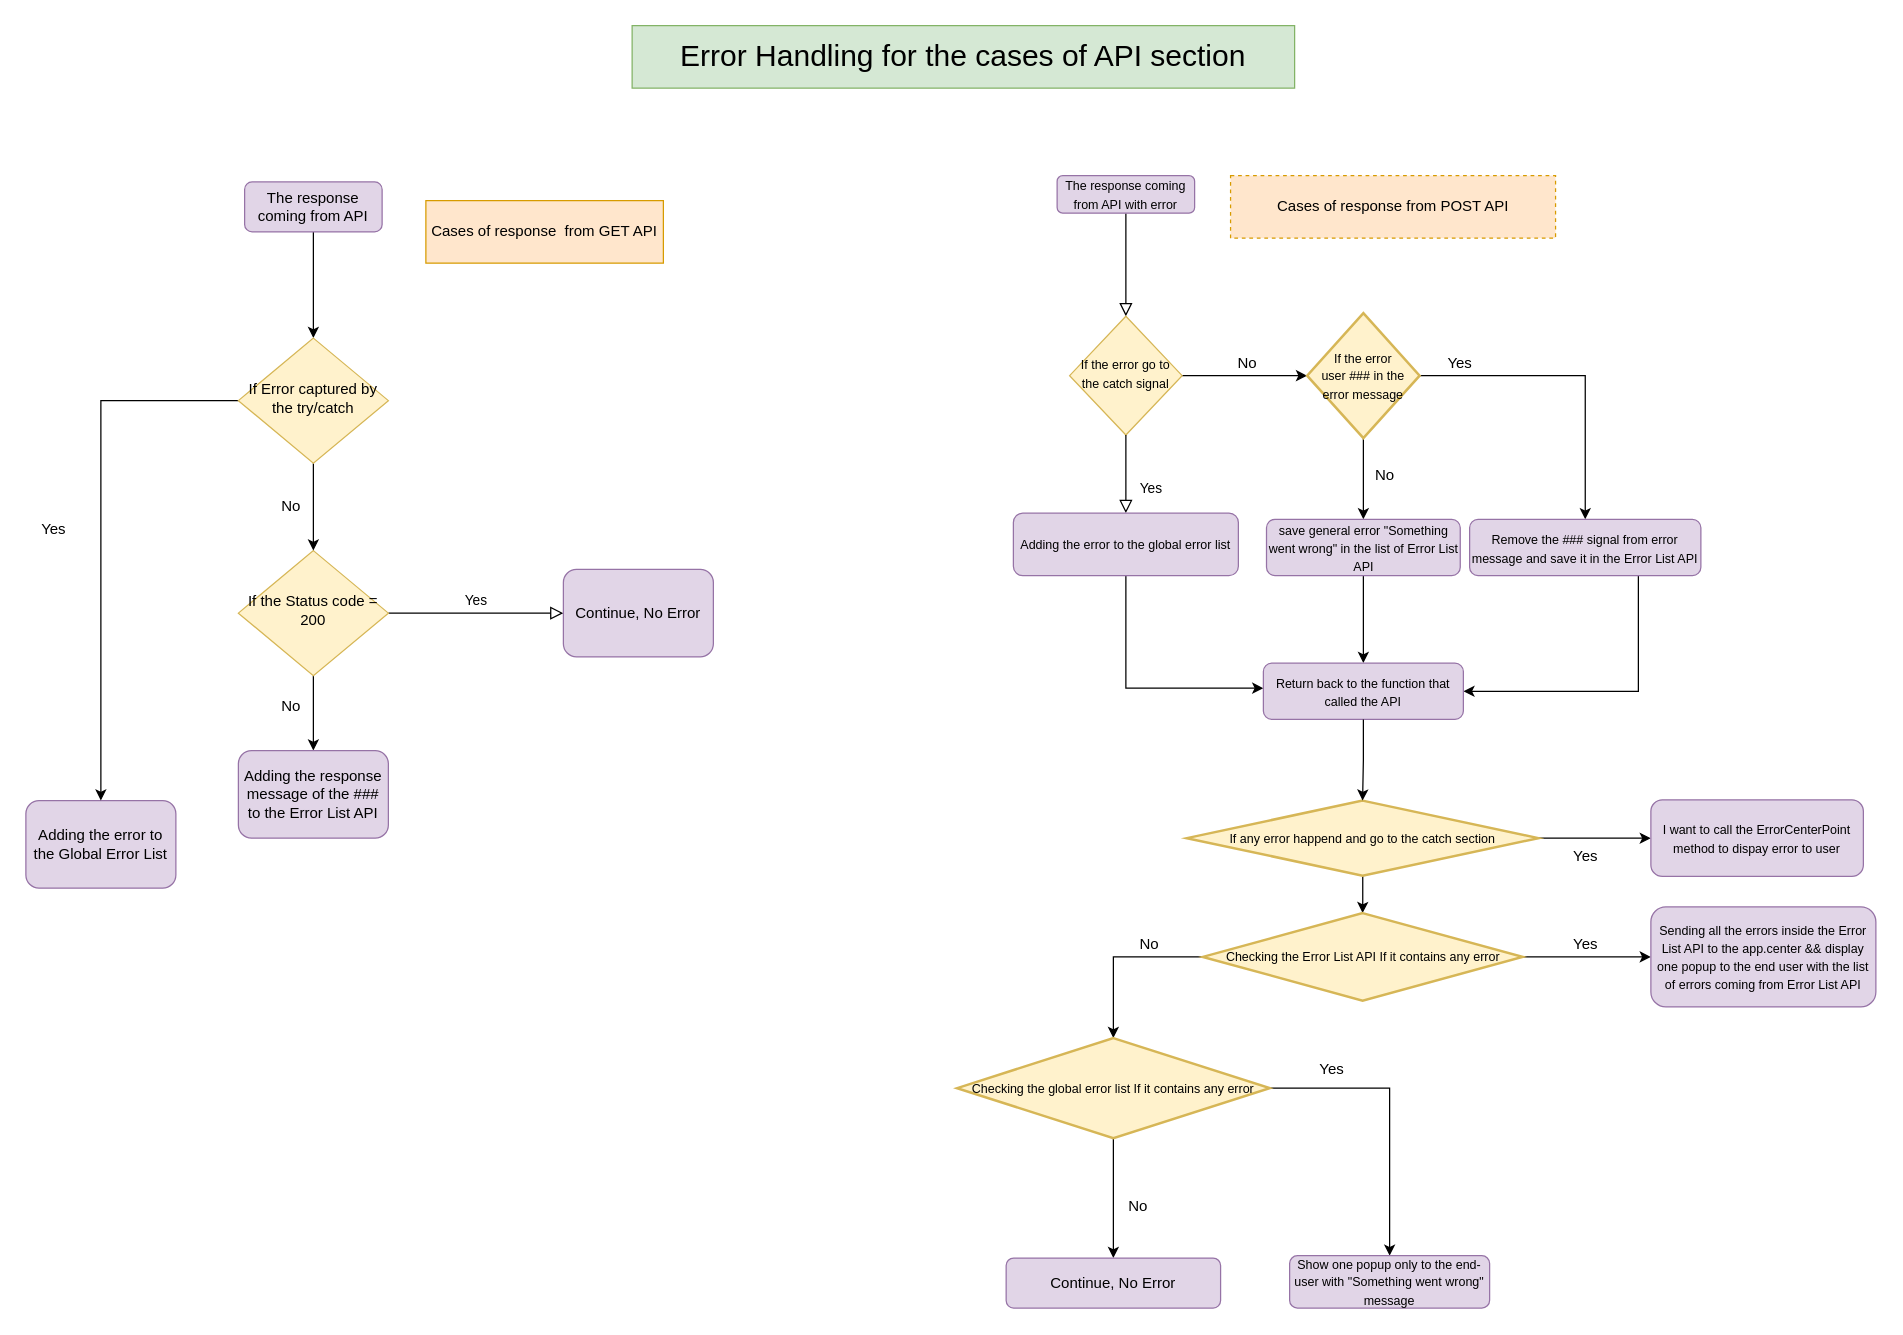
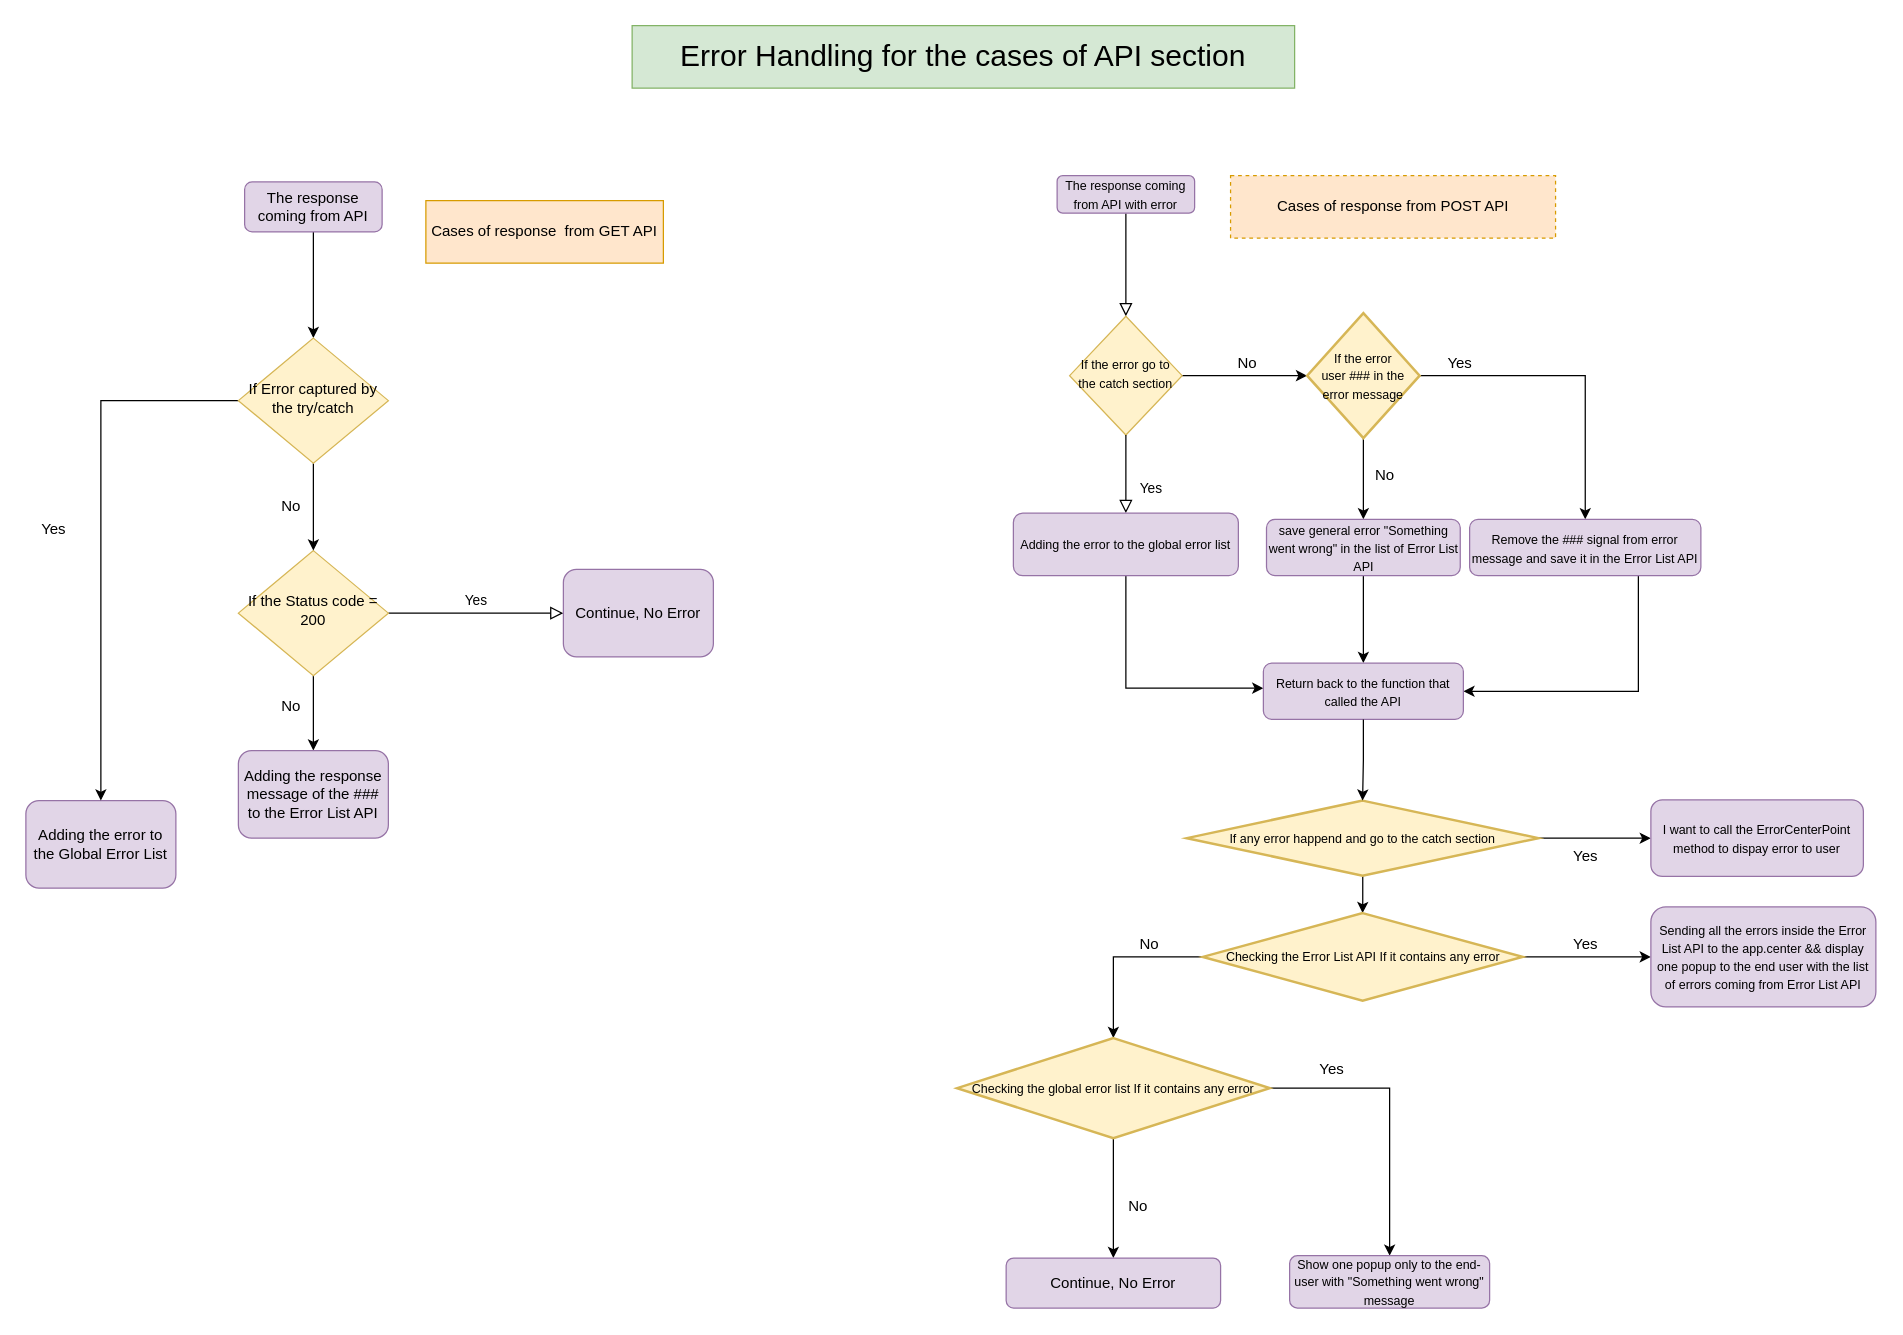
  <mxCell id="0" />
  <mxCell id="1" parent="0" />
  <mxCell id="2" value="" style="edgeStyle=orthogonalEdgeStyle;rounded=0;orthogonalLoop=1;jettySize=auto;html=1;" parent="1" source="3" target="47" edge="1"><mxGeometry relative="1" as="geometry" /></mxCell>
  <mxCell id="3" value="The response coming from API" style="rounded=1;whiteSpace=wrap;html=1;fontSize=12;glass=0;strokeWidth=1;shadow=0;fillColor=#e1d5e7;strokeColor=#9673a6;" parent="1" vertex="1"><mxGeometry x="195" y="145" width="110" height="40" as="geometry" /></mxCell>
  <mxCell id="4" value="Yes" style="edgeStyle=orthogonalEdgeStyle;rounded=0;html=1;jettySize=auto;orthogonalLoop=1;fontSize=11;endArrow=block;endFill=0;endSize=8;strokeWidth=1;shadow=0;labelBackgroundColor=none;" parent="1" source="6" target="7" edge="1"><mxGeometry y="10" relative="1" as="geometry"><mxPoint as="offset" /></mxGeometry></mxCell>
  <mxCell id="5" value="" style="edgeStyle=orthogonalEdgeStyle;rounded=0;orthogonalLoop=1;jettySize=auto;html=1;" parent="1" source="6" target="48" edge="1"><mxGeometry relative="1" as="geometry" /></mxCell>
  <mxCell id="6" value="If the Status code = 200" style="rhombus;whiteSpace=wrap;html=1;shadow=0;fontFamily=Helvetica;fontSize=12;align=center;strokeWidth=1;spacing=6;spacingTop=-4;fillColor=#fff2cc;strokeColor=#d6b656;" parent="1" vertex="1"><mxGeometry x="190" y="440" width="120" height="100" as="geometry" /></mxCell>
  <mxCell id="7" value="Continue, No Error" style="rounded=1;whiteSpace=wrap;html=1;fontSize=12;glass=0;strokeWidth=1;shadow=0;fillColor=#e1d5e7;strokeColor=#9673a6;" parent="1" vertex="1"><mxGeometry x="450" y="455" width="120" height="70" as="geometry" /></mxCell>
  <mxCell id="8" value="Adding the error to the Global Error List" style="rounded=1;whiteSpace=wrap;html=1;fontSize=12;glass=0;strokeWidth=1;shadow=0;fillColor=#e1d5e7;strokeColor=#9673a6;" parent="1" vertex="1"><mxGeometry x="20" y="640" width="120" height="70" as="geometry" /></mxCell>
  <mxCell id="9" value="Cases of response&amp;nbsp; from GET API" style="rounded=0;whiteSpace=wrap;html=1;fillColor=#ffe6cc;strokeColor=#d79b00;" parent="1" vertex="1"><mxGeometry x="340" y="160" width="190" height="50" as="geometry" /></mxCell>
  <mxCell id="10" value="" style="rounded=0;html=1;jettySize=auto;orthogonalLoop=1;fontSize=11;endArrow=block;endFill=0;endSize=8;strokeWidth=1;shadow=0;labelBackgroundColor=none;edgeStyle=orthogonalEdgeStyle;" parent="1" source="11" target="13" edge="1"><mxGeometry relative="1" as="geometry" /></mxCell>
  <mxCell id="11" value="&lt;font style=&quot;font-size: 10px;&quot;&gt;The response coming from API with error&lt;/font&gt;" style="rounded=1;whiteSpace=wrap;html=1;fontSize=12;glass=0;strokeWidth=1;shadow=0;fillColor=#e1d5e7;strokeColor=#9673a6;" parent="1" vertex="1"><mxGeometry x="845" y="140" width="110" height="30" as="geometry" /></mxCell>
  <mxCell id="12" value="" style="edgeStyle=orthogonalEdgeStyle;rounded=0;orthogonalLoop=1;jettySize=auto;html=1;" parent="1" source="13" target="20" edge="1"><mxGeometry relative="1" as="geometry" /></mxCell>
- <mxCell id="13" value="&lt;font style=&quot;font-size: 10px;&quot;&gt;If the error go to the catch signal&lt;/font&gt;" style="rhombus;whiteSpace=wrap;html=1;shadow=0;fontFamily=Helvetica;fontSize=12;align=center;strokeWidth=1;spacing=6;spacingTop=-4;fillColor=#fff2cc;strokeColor=#d6b656;" parent="1" vertex="1"><mxGeometry x="855" y="252.5" width="90" height="95" as="geometry" /></mxCell>
+ <mxCell id="13" value="&lt;font style=&quot;font-size: 10px;&quot;&gt;If the error go to the catch section&lt;/font&gt;" style="rhombus;whiteSpace=wrap;html=1;shadow=0;fontFamily=Helvetica;fontSize=12;align=center;strokeWidth=1;spacing=6;spacingTop=-4;fillColor=#fff2cc;strokeColor=#d6b656;" parent="1" vertex="1"><mxGeometry x="855" y="252.5" width="90" height="95" as="geometry" /></mxCell>
  <mxCell id="14" value="Yes" style="rounded=0;html=1;jettySize=auto;orthogonalLoop=1;fontSize=11;endArrow=block;endFill=0;endSize=8;strokeWidth=1;shadow=0;labelBackgroundColor=none;edgeStyle=orthogonalEdgeStyle;exitX=0.5;exitY=1;exitDx=0;exitDy=0;" parent="1" source="13" target="16" edge="1"><mxGeometry x="0.339" y="20" relative="1" as="geometry"><mxPoint as="offset" /><mxPoint x="905" y="410" as="sourcePoint" /></mxGeometry></mxCell>
  <mxCell id="15" style="edgeStyle=orthogonalEdgeStyle;rounded=0;orthogonalLoop=1;jettySize=auto;html=1;" edge="1" parent="1" source="16" target="28"><mxGeometry relative="1" as="geometry"><Array as="points"><mxPoint x="900" y="550" /></Array></mxGeometry></mxCell>
  <mxCell id="16" value="&lt;font style=&quot;font-size: 10px;&quot;&gt;Adding the error to the global error list&lt;/font&gt;" style="rounded=1;whiteSpace=wrap;html=1;fontSize=12;glass=0;strokeWidth=1;shadow=0;fillColor=#e1d5e7;strokeColor=#9673a6;" parent="1" vertex="1"><mxGeometry x="810" y="410" width="180" height="50" as="geometry" /></mxCell>
  <mxCell id="17" value="Cases of response from POST API" style="rounded=0;whiteSpace=wrap;html=1;fillColor=#ffe6cc;strokeColor=#d79b00;dashed=1;" parent="1" vertex="1"><mxGeometry x="983.75" y="140" width="260" height="50" as="geometry" /></mxCell>
  <mxCell id="18" value="" style="edgeStyle=orthogonalEdgeStyle;rounded=0;orthogonalLoop=1;jettySize=auto;html=1;" parent="1" source="20" target="23" edge="1"><mxGeometry relative="1" as="geometry" /></mxCell>
  <mxCell id="19" style="edgeStyle=orthogonalEdgeStyle;rounded=0;orthogonalLoop=1;jettySize=auto;html=1;entryX=0.5;entryY=0;entryDx=0;entryDy=0;" parent="1" source="20" target="26" edge="1"><mxGeometry relative="1" as="geometry"><mxPoint x="1090" y="370" as="targetPoint" /></mxGeometry></mxCell>
  <mxCell id="20" value="&lt;font style=&quot;font-size: 10px;&quot;&gt;If the error &lt;br&gt;user ### in the error message&lt;/font&gt;" style="strokeWidth=2;html=1;shape=mxgraph.flowchart.decision;whiteSpace=wrap;fillColor=#fff2cc;strokeColor=#d6b656;" parent="1" vertex="1"><mxGeometry x="1045" y="250" width="90" height="100" as="geometry" /></mxCell>
  <mxCell id="21" value="No" style="text;html=1;strokeColor=none;fillColor=none;align=center;verticalAlign=middle;whiteSpace=wrap;rounded=0;" parent="1" vertex="1"><mxGeometry x="975" y="280" width="45" height="20" as="geometry" /></mxCell>
  <mxCell id="22" style="edgeStyle=orthogonalEdgeStyle;rounded=0;orthogonalLoop=1;jettySize=auto;html=1;entryX=1;entryY=0.5;entryDx=0;entryDy=0;" edge="1" parent="1" source="23" target="28"><mxGeometry relative="1" as="geometry"><Array as="points"><mxPoint x="1310" y="553" /></Array></mxGeometry></mxCell>
  <mxCell id="23" value="&lt;font style=&quot;font-size: 10px;&quot;&gt;Remove the ### signal from error message and save it in the Error List API&lt;/font&gt;" style="rounded=1;whiteSpace=wrap;html=1;fontSize=12;glass=0;strokeWidth=1;shadow=0;fillColor=#e1d5e7;strokeColor=#9673a6;" parent="1" vertex="1"><mxGeometry x="1175" y="415" width="185" height="45" as="geometry" /></mxCell>
  <mxCell id="24" value="Yes" style="text;html=1;strokeColor=none;fillColor=none;align=center;verticalAlign=middle;whiteSpace=wrap;rounded=0;" parent="1" vertex="1"><mxGeometry x="1145" y="280" width="45" height="20" as="geometry" /></mxCell>
  <mxCell id="25" style="edgeStyle=orthogonalEdgeStyle;rounded=0;orthogonalLoop=1;jettySize=auto;html=1;entryX=0.5;entryY=0;entryDx=0;entryDy=0;" edge="1" parent="1" source="26" target="28"><mxGeometry relative="1" as="geometry" /></mxCell>
  <mxCell id="26" value="&lt;font style=&quot;font-size: 10px;&quot;&gt;save general error &quot;Something went wrong&quot; in the list of Error List API&lt;/font&gt;" style="rounded=1;whiteSpace=wrap;html=1;fontSize=12;glass=0;strokeWidth=1;shadow=0;fillColor=#e1d5e7;strokeColor=#9673a6;" parent="1" vertex="1"><mxGeometry x="1012.5" y="415" width="155" height="45" as="geometry" /></mxCell>
  <mxCell id="27" value="No" style="text;html=1;strokeColor=none;fillColor=none;align=center;verticalAlign=middle;whiteSpace=wrap;rounded=0;" parent="1" vertex="1"><mxGeometry x="1085" y="370" width="45" height="20" as="geometry" /></mxCell>
  <mxCell id="28" value="&lt;font style=&quot;font-size: 10px;&quot;&gt;Return back to the function that called the API&lt;/font&gt;" style="rounded=1;whiteSpace=wrap;html=1;fontSize=12;glass=0;strokeWidth=1;shadow=0;fillColor=#e1d5e7;strokeColor=#9673a6;" parent="1" vertex="1"><mxGeometry x="1010" y="530" width="160" height="45" as="geometry" /></mxCell>
  <mxCell id="29" value="" style="edgeStyle=orthogonalEdgeStyle;rounded=0;orthogonalLoop=1;jettySize=auto;html=1;" parent="1" source="31" target="33" edge="1"><mxGeometry relative="1" as="geometry" /></mxCell>
  <mxCell id="30" value="" style="edgeStyle=orthogonalEdgeStyle;rounded=0;orthogonalLoop=1;jettySize=auto;html=1;" edge="1" parent="1" source="31" target="38"><mxGeometry relative="1" as="geometry" /></mxCell>
  <mxCell id="31" value="&lt;font style=&quot;font-size: 10px;&quot;&gt;&lt;font style=&quot;&quot;&gt;If any error happend and go to the cat&lt;/font&gt;&lt;font style=&quot;&quot;&gt;ch section&lt;/font&gt;&lt;/font&gt;" style="strokeWidth=2;html=1;shape=mxgraph.flowchart.decision;whiteSpace=wrap;fillColor=#fff2cc;strokeColor=#d6b656;" parent="1" vertex="1"><mxGeometry x="948.75" y="640" width="281.25" height="60" as="geometry" /></mxCell>
  <mxCell id="32" style="edgeStyle=orthogonalEdgeStyle;rounded=0;orthogonalLoop=1;jettySize=auto;html=1;exitX=0.5;exitY=1;exitDx=0;exitDy=0;entryX=0.5;entryY=0;entryDx=0;entryDy=0;entryPerimeter=0;" parent="1" source="28" target="31" edge="1"><mxGeometry relative="1" as="geometry" /></mxCell>
  <mxCell id="33" value="&lt;font style=&quot;font-size: 10px;&quot;&gt;I want to call the ErrorCenterPoint method to dispay error to user&lt;/font&gt;" style="rounded=1;whiteSpace=wrap;html=1;fontSize=12;glass=0;strokeWidth=1;shadow=0;fillColor=#e1d5e7;strokeColor=#9673a6;" parent="1" vertex="1"><mxGeometry x="1320" y="639.38" width="170" height="61.25" as="geometry" /></mxCell>
  <mxCell id="34" value="Yes" style="text;html=1;strokeColor=none;fillColor=none;align=center;verticalAlign=middle;whiteSpace=wrap;rounded=0;" parent="1" vertex="1"><mxGeometry x="1237.5" y="670" width="60" height="30" as="geometry" /></mxCell>
  <mxCell id="35" value="No" style="text;html=1;strokeColor=none;fillColor=none;align=center;verticalAlign=middle;whiteSpace=wrap;rounded=0;" parent="1" vertex="1"><mxGeometry x="1152.5" y="750" width="60" height="30" as="geometry" /></mxCell>
  <mxCell id="36" style="edgeStyle=orthogonalEdgeStyle;rounded=0;orthogonalLoop=1;jettySize=auto;html=1;" edge="1" parent="1" source="38"><mxGeometry relative="1" as="geometry"><mxPoint x="890" y="830" as="targetPoint" /><Array as="points"><mxPoint x="890" y="765" /></Array></mxGeometry></mxCell>
  <mxCell id="37" value="" style="edgeStyle=orthogonalEdgeStyle;rounded=0;orthogonalLoop=1;jettySize=auto;html=1;" edge="1" parent="1" source="38" target="39"><mxGeometry relative="1" as="geometry" /></mxCell>
  <mxCell id="38" value="&lt;span style=&quot;font-size: 10px;&quot;&gt;Checking the Error List API If it contains any error&lt;/span&gt;" style="strokeWidth=2;html=1;shape=mxgraph.flowchart.decision;whiteSpace=wrap;fillColor=#fff2cc;strokeColor=#d6b656;" parent="1" vertex="1"><mxGeometry x="961.56" y="730" width="255.63" height="70" as="geometry" /></mxCell>
  <mxCell id="39" value="&lt;font style=&quot;font-size: 10px;&quot;&gt;Sending all the errors inside the Error List API to the app.center &amp;amp;&amp;amp; display one popup to the end user with the list of errors coming from Error List API&lt;/font&gt;" style="rounded=1;whiteSpace=wrap;html=1;fontSize=12;glass=0;strokeWidth=1;shadow=0;fillColor=#e1d5e7;strokeColor=#9673a6;" parent="1" vertex="1"><mxGeometry x="1320" y="725" width="180" height="80" as="geometry" /></mxCell>
  <mxCell id="40" value="" style="edgeStyle=orthogonalEdgeStyle;rounded=0;orthogonalLoop=1;jettySize=auto;html=1;" parent="1" source="42" target="43" edge="1"><mxGeometry relative="1" as="geometry" /></mxCell>
  <mxCell id="41" value="" style="edgeStyle=orthogonalEdgeStyle;rounded=0;orthogonalLoop=1;jettySize=auto;html=1;" edge="1" parent="1" source="42" target="52"><mxGeometry relative="1" as="geometry" /></mxCell>
  <mxCell id="42" value="&lt;span style=&quot;font-size: 10px;&quot;&gt;Checking the global error list If it contains any error&lt;/span&gt;" style="strokeWidth=2;html=1;shape=mxgraph.flowchart.decision;whiteSpace=wrap;fillColor=#fff2cc;strokeColor=#d6b656;" parent="1" vertex="1"><mxGeometry x="765" y="830" width="250" height="80" as="geometry" /></mxCell>
  <mxCell id="43" value="&lt;font style=&quot;font-size: 10px;&quot;&gt;Show one popup only to the end-user with &quot;Something went wrong&quot; message&lt;/font&gt;" style="rounded=1;whiteSpace=wrap;html=1;fontSize=12;glass=0;strokeWidth=1;shadow=0;fillColor=#e1d5e7;strokeColor=#9673a6;" parent="1" vertex="1"><mxGeometry x="1031" y="1004.06" width="160" height="41.87" as="geometry" /></mxCell>
  <mxCell id="44" value="&lt;font style=&quot;font-size: 24px;&quot;&gt;Error Handling for the cases of API section&lt;/font&gt;" style="rounded=0;whiteSpace=wrap;html=1;fillColor=#d5e8d4;strokeColor=#82b366;" parent="1" vertex="1"><mxGeometry x="505" y="20" width="530" height="50" as="geometry" /></mxCell>
  <mxCell id="45" style="edgeStyle=orthogonalEdgeStyle;rounded=0;orthogonalLoop=1;jettySize=auto;html=1;entryX=0.5;entryY=0;entryDx=0;entryDy=0;" parent="1" source="47" target="8" edge="1"><mxGeometry relative="1" as="geometry"><mxPoint x="65" y="630" as="targetPoint" /></mxGeometry></mxCell>
  <mxCell id="46" value="" style="edgeStyle=orthogonalEdgeStyle;rounded=0;orthogonalLoop=1;jettySize=auto;html=1;" parent="1" source="47" target="6" edge="1"><mxGeometry relative="1" as="geometry" /></mxCell>
  <mxCell id="47" value="If Error captured by the try/catch" style="rhombus;whiteSpace=wrap;html=1;shadow=0;fontFamily=Helvetica;fontSize=12;align=center;strokeWidth=1;spacing=6;spacingTop=-4;fillColor=#fff2cc;strokeColor=#d6b656;" parent="1" vertex="1"><mxGeometry x="190" y="270" width="120" height="100" as="geometry" /></mxCell>
  <mxCell id="48" value="Adding the response message of the ### to the Error List API" style="rounded=1;whiteSpace=wrap;html=1;fontSize=12;glass=0;strokeWidth=1;shadow=0;fillColor=#e1d5e7;strokeColor=#9673a6;" parent="1" vertex="1"><mxGeometry x="190" y="600" width="120" height="70" as="geometry" /></mxCell>
  <mxCell id="49" value="Yes" style="text;html=1;strokeColor=none;fillColor=none;align=center;verticalAlign=middle;whiteSpace=wrap;rounded=0;" parent="1" vertex="1"><mxGeometry x="20" y="412.5" width="45" height="20" as="geometry" /></mxCell>
  <mxCell id="50" value="No" style="text;html=1;strokeColor=none;fillColor=none;align=center;verticalAlign=middle;whiteSpace=wrap;rounded=0;" parent="1" vertex="1"><mxGeometry x="210" y="395" width="45" height="20" as="geometry" /></mxCell>
  <mxCell id="51" value="No" style="text;html=1;strokeColor=none;fillColor=none;align=center;verticalAlign=middle;whiteSpace=wrap;rounded=0;" parent="1" vertex="1"><mxGeometry x="210" y="555" width="45" height="20" as="geometry" /></mxCell>
  <mxCell id="52" value="Continue, No Error" style="rounded=1;whiteSpace=wrap;html=1;fontSize=12;glass=0;strokeWidth=1;shadow=0;fillColor=#e1d5e7;strokeColor=#9673a6;" parent="1" vertex="1"><mxGeometry x="804.22" y="1005.93" width="171.56" height="40" as="geometry" /></mxCell>
  <mxCell id="53" value="No" style="text;html=1;strokeColor=none;fillColor=none;align=center;verticalAlign=middle;whiteSpace=wrap;rounded=0;" vertex="1" parent="1"><mxGeometry x="880" y="950" width="60" height="30" as="geometry" /></mxCell>
  <mxCell id="54" value="No" style="text;html=1;strokeColor=none;fillColor=none;align=center;verticalAlign=middle;whiteSpace=wrap;rounded=0;" vertex="1" parent="1"><mxGeometry x="888.75" y="740" width="60" height="30" as="geometry" /></mxCell>
  <mxCell id="55" value="Yes" style="text;html=1;strokeColor=none;fillColor=none;align=center;verticalAlign=middle;whiteSpace=wrap;rounded=0;" vertex="1" parent="1"><mxGeometry x="1035" y="840" width="60" height="30" as="geometry" /></mxCell>
  <mxCell id="56" value="Yes" style="text;html=1;strokeColor=none;fillColor=none;align=center;verticalAlign=middle;whiteSpace=wrap;rounded=0;" vertex="1" parent="1"><mxGeometry x="1237.5" y="740" width="60" height="30" as="geometry" /></mxCell>
